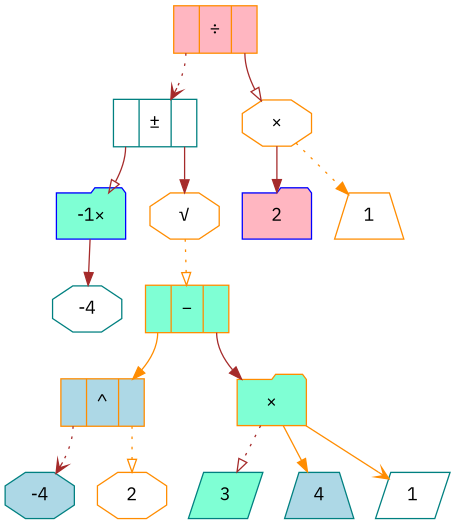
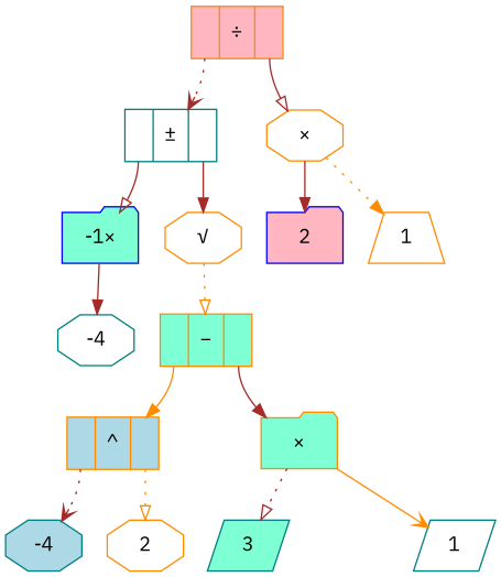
  strict digraph {
    fontname="IBM Plex Sans"
    node [style=filled fillcolor=white color=darkorange shape=octagon fontname="IBM Plex Sans"]
    edge [color=brown style=solid arrowhead=normal fontname="IBM Plex Sans"]
    n1 [label="-1&times;" fillcolor=aquamarine color=blue shape=folder]
    n2 [label=-4 color=teal]
    n3 [label="<0>|&plusmn;|<1>" shape=record color=teal]
    n4 [label="&radic;"]
    n5 [label="<0>|&minus;|<1>" shape=record fillcolor=aquamarine]
    n6 [label="&times;" fillcolor=aquamarine shape=folder]
    n7 [label="<pow0> | ^ | <pow1>" shape=record fillcolor=lightblue]
-   n8 [label=4 fillcolor=lightblue color=teal shape=trapezium]
    n9 [label=1 color=teal shape=parallelogram]
    n10 [label=3 fillcolor=aquamarine color=teal shape=parallelogram]
    n11 [label="<0>|&divide;|<1>" shape=record fillcolor=lightpink]
    n12 [label="&times;"]
    n13 [label=2]
    n14 [label=2 fillcolor=lightpink color=blue shape=folder]
    n15 [label=1 shape=trapezium]
    n16 [label=-4 fillcolor=lightblue color=teal]
    n1 -> n2
    n3 -> n1 [tailport=0 arrowhead=onormal]
    n3 -> n4 [tailport=1]
    n4 -> n5 [color=darkorange style=dotted arrowhead=onormal]
    n5 -> n6 [tailport=1]
    n5 -> n7 [tailport=0 color=darkorange]
-   n6 -> n8 [color=darkorange]
    n6 -> n9 [color=darkorange arrowhead=vee]
    n6 -> n10 [style=dotted arrowhead=onormal]
    n7 -> n13 [tailport=pow1 color=darkorange style=dotted arrowhead=onormal]
    n7 -> n16 [tailport=pow0 style=dotted arrowhead=vee]
    n11 -> n3 [tailport=0 style=dotted arrowhead=vee]
    n11 -> n12 [tailport=1 arrowhead=onormal]
    n12 -> n14
    n12 -> n15 [color=darkorange style=dotted]
  }
